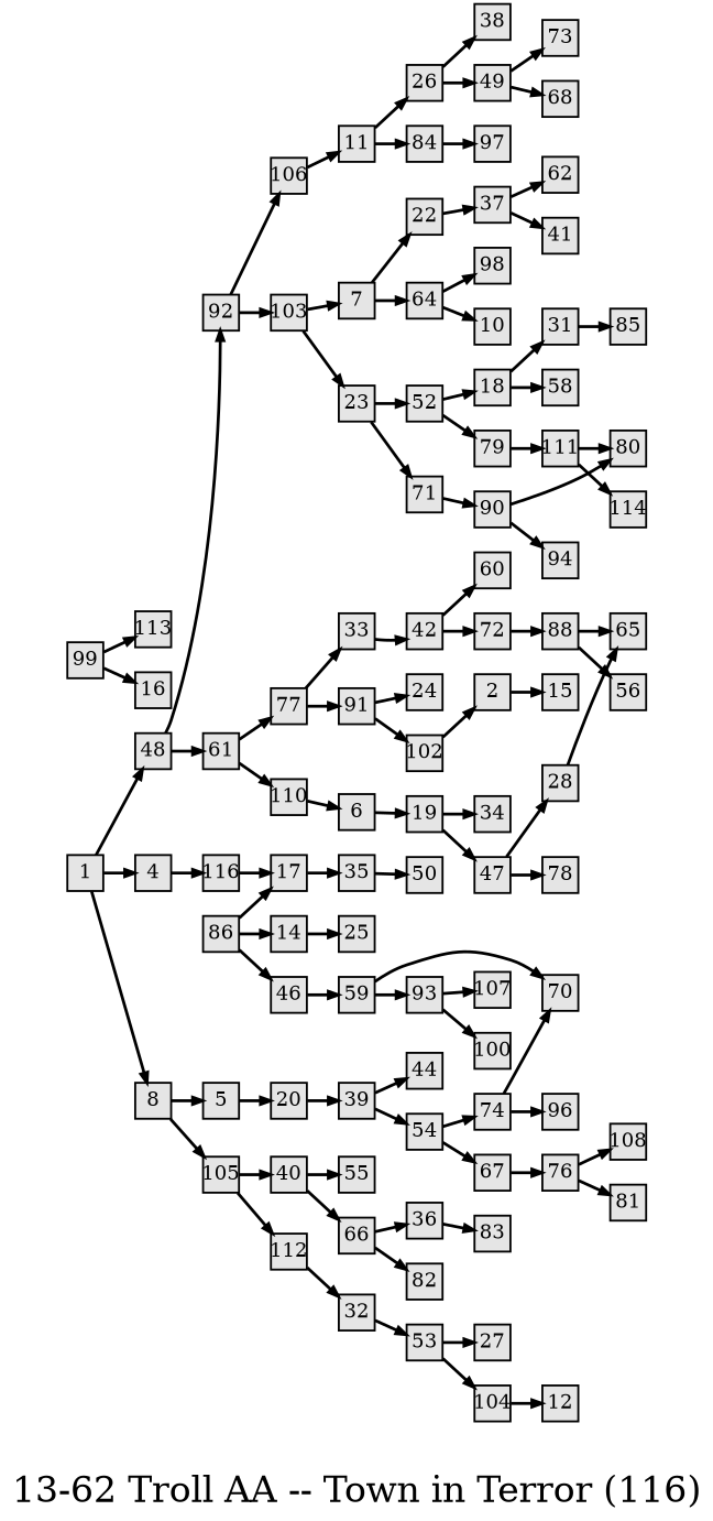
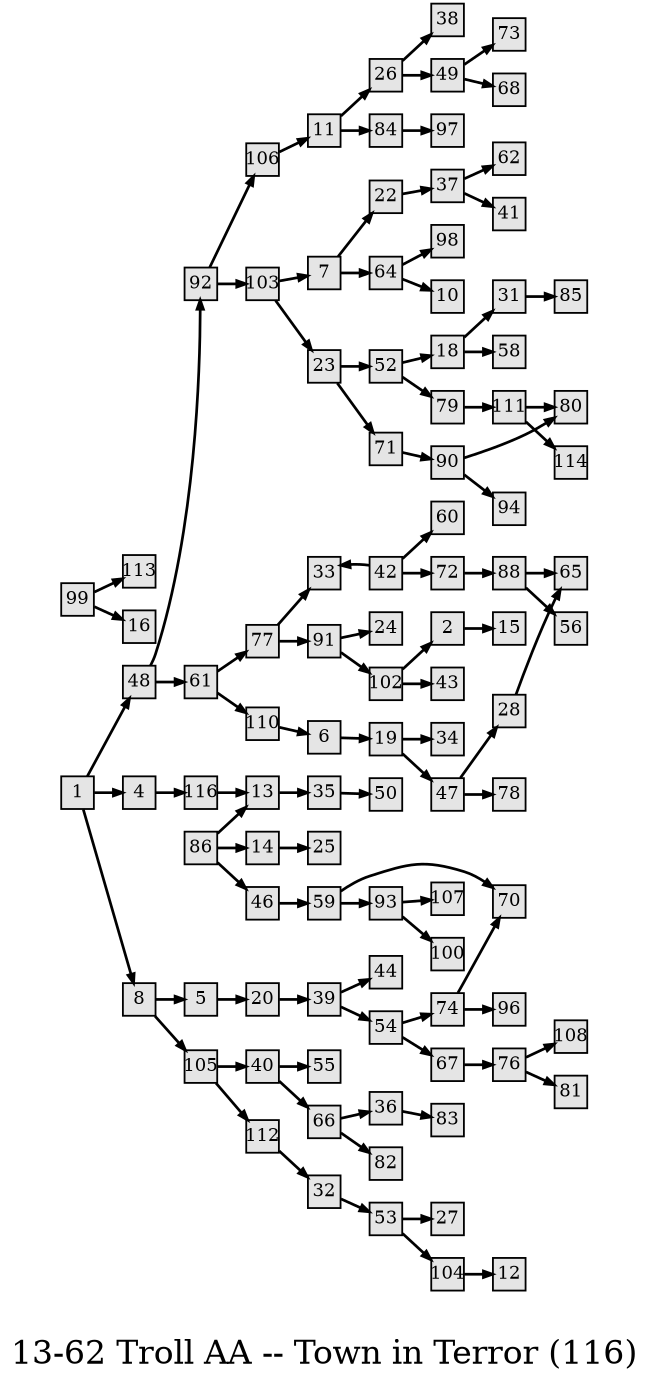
  digraph {
    fontsize=36
    label="13-62 Troll AA -- Town in Terror (116)"
    nodesep=0.35
    ordering=out
    rankdir=LR
    ranksep=0.45
    node [fillcolor=grey90 fixedsize=true fontsize=20 labelfloat=true margin="0,0" penwidth=2 regular=true shape=rect style=filled]
    edge [fontsize=12 labelfloat=true penwidth=3]
    1
    48
    4
    8
    92
    61
    116
    106
    103
    77
    110
    5
    105
-   13 [label=17]
+   13
    2
    15
    20
    40
    112
    35
    39
    44
    54
    6
    19
    34
    47
    28
    78
    7
    22
    64
    n33 [label=37]
    98
    10
    62
    41
    55
    66
    32
    11
    26
    84
    38
    49
    97
    73
    68
    50
    86
    14
    46
    25
    59
    18
    31
    58
    85
    65
    74
    67
    n62 [label=23]
    52
    71
    79
    90
    111
    80
    94
    53
    27
    104
    12
    33
    42
    60
    72
    88
    36
    83
    99
    113
    16
    70
    96
    76
    82
    56
    93
    107
    100
    91
    114
    108
    n95 [label=81]
    24
    102
+   43
    1 -> 48
    1 -> 4
    1 -> 8
    48 -> 92
    48 -> 61
    4 -> 116
    8 -> 5
    8 -> 105
    92 -> 106
    92 -> 103
    61 -> 77
    61 -> 110
    116 -> 13
    106 -> 11
    103 -> 7
    103 -> n62
    77 -> 33
    77 -> 91
    110 -> 6
    5 -> 20
    105 -> 40
    105 -> 112
    13 -> 35
    2 -> 15
    20 -> 39
    40 -> 55
    40 -> 66
    112 -> 32
    35 -> 50
    39 -> 44
    39 -> 54
    54 -> 74
    54 -> 67
    6 -> 19
    19 -> 34
    19 -> 47
    47 -> 28
    47 -> 78
    28 -> 65
    7 -> 22
    7 -> 64
    22 -> n33
    64 -> 98
    64 -> 10
    n33 -> 62
    n33 -> 41
    66 -> 36
    66 -> 82
    32 -> 53
    11 -> 26
    11 -> 84
    26 -> 38
    26 -> 49
    84 -> 97
    49 -> 73
    49 -> 68
    86 -> 13
    86 -> 14
    86 -> 46
    14 -> 25
    46 -> 59
    59 -> 70
    59 -> 93
    18 -> 31
    18 -> 58
    31 -> 85
    74 -> 70
    74 -> 96
    67 -> 76
    n62 -> 52
    n62 -> 71
    52 -> 18
    52 -> 79
    71 -> 90
    79 -> 111
    90 -> 80
    90 -> 94
    111 -> 80
    111 -> 114
    53 -> 27
    53 -> 104
    104 -> 12
-   33 -> 42
+   42 -> 33
    42 -> 60
    42 -> 72
    72 -> 88
    88 -> 65
    88 -> 56
    36 -> 83
    99 -> 113
    99 -> 16
    76 -> 108
    76 -> n95
    93 -> 107
    93 -> 100
    91 -> 24
    91 -> 102
    102 -> 2
+   102 -> 43
  }
